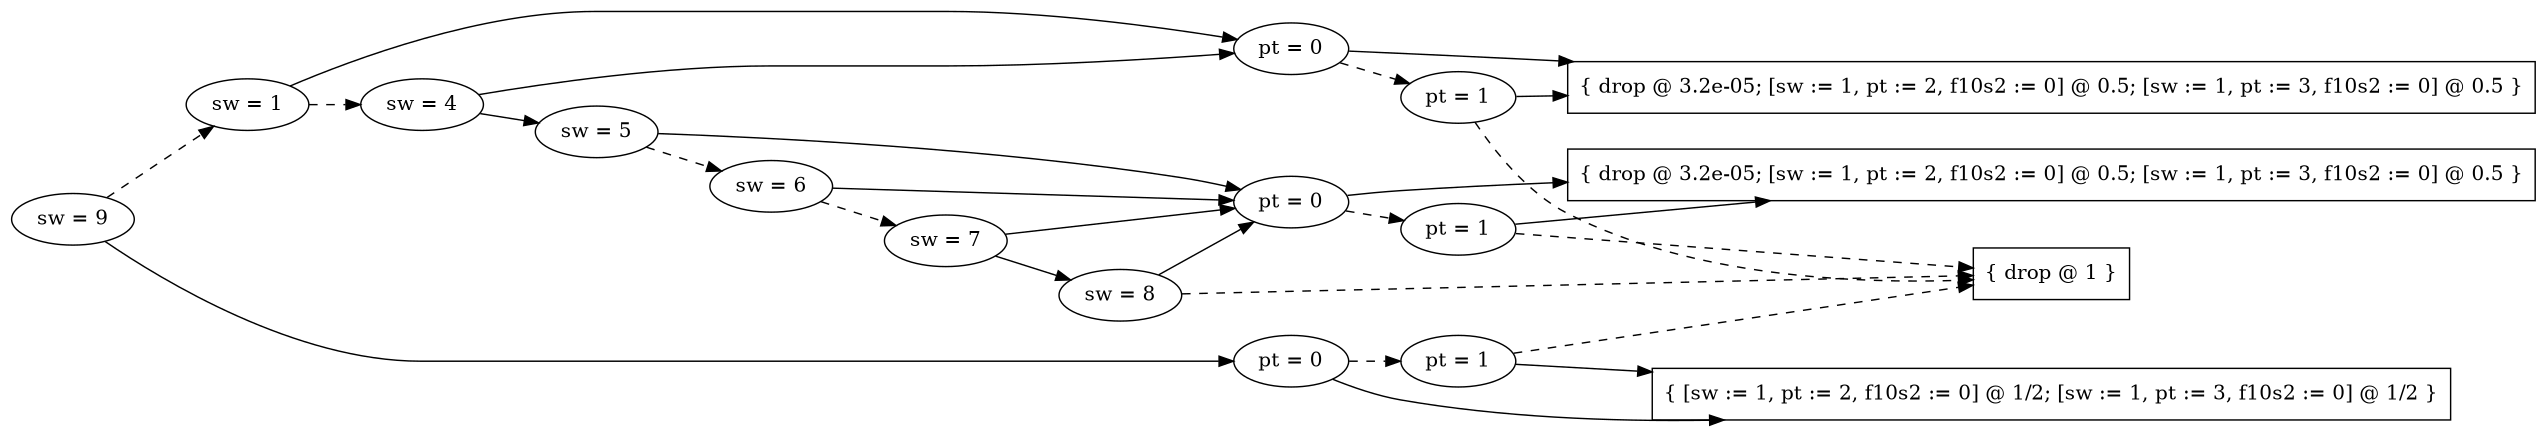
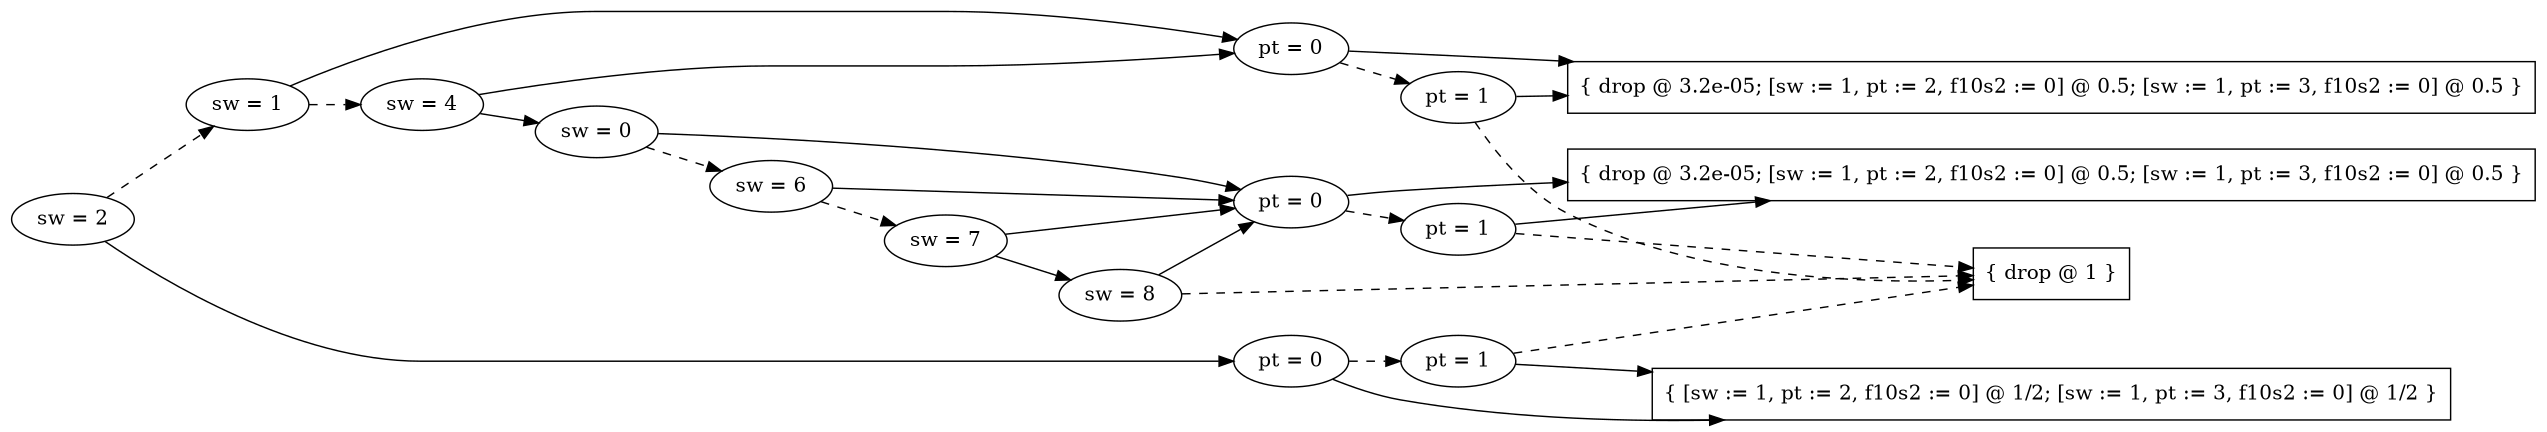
  digraph {
    rankdir=LR
    n1 [label="sw = 4"]
    n2 [label="pt = 1"]
    n3 [label="pt = 1"]
    n4 [label="pt = 1"]
-   n5 [label="sw = 5"]
+   n5 [label="sw = 0"]
    n6 [label="sw = 1"]
-   n7 [label="sw = 9"]
+   n7 [label="sw = 2"]
    n8 [label="sw = 7"]
    n9 [label="sw = 8"]
    n10 [label="sw = 6"]
    n11 [label="pt = 0"]
    n12 [label="pt = 0"]
    n13 [label="pt = 0"]
    n14 [label="{ [sw := 1, pt := 2, f10s2 := 0] @ 1/2; [sw := 1, pt := 3, f10s2 := 0] @ 1/2 }" shape=box]
    n15 [label="{ drop @ 1 }" shape=box]
    n16 [label="{ drop @ 3.2e-05; [sw := 1, pt := 2, f10s2 := 0] @ 0.5; [sw := 1, pt := 3, f10s2 := 0] @ 0.5 }" shape=box]
    n17 [label="{ drop @ 3.2e-05; [sw := 1, pt := 2, f10s2 := 0] @ 0.5; [sw := 1, pt := 3, f10s2 := 0] @ 0.5 }" shape=box]
    subgraph sub_1 {
      rank=same
      n1
    }
    subgraph sub_2 {
      rank=same
      n2
      n3
      n4
    }
    subgraph sub_3 {
      rank=same
      n5
    }
    subgraph sub_4 {
      rank=same
      n6
    }
    subgraph sub_5 {
      rank=same
      n7
    }
    subgraph sub_6 {
      rank=same
      n8
    }
    subgraph sub_7 {
      rank=same
      n9
    }
    subgraph sub_8 {
      rank=same
      n10
    }
    subgraph sub_9 {
      rank=same
      n11
      n12
      n13
    }
    n1 -> n5 [style=solid]
    n1 -> n12
    n2 -> n14
    n2 -> n15 [style=dashed]
    n3 -> n15 [style=dashed]
    n3 -> n16
    n4 -> n15 [style=dashed]
    n4 -> n17
    n5 -> n10 [style=dashed]
    n5 -> n13
    n6 -> n1 [style=dashed]
    n6 -> n12
    n7 -> n6 [style=dashed]
    n7 -> n11
    n8 -> n9 [style=solid]
    n8 -> n13
    n9 -> n13
    n9 -> n15 [style=dashed]
    n10 -> n8 [style=dashed]
    n10 -> n13
    n11 -> n2 [style=dashed]
    n11 -> n14
    n12 -> n3 [style=dashed]
    n12 -> n16
    n13 -> n4 [style=dashed]
    n13 -> n17
  }
